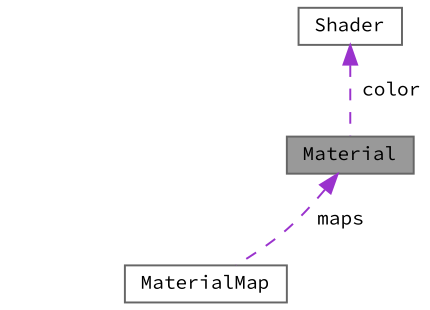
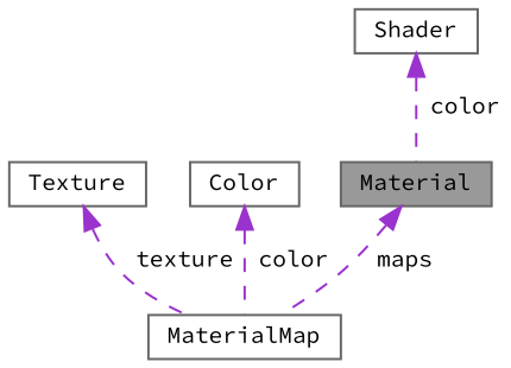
  digraph {
    fontname="Source Code Pro"
    node [color=gray40 fillcolor=white fontname="Source Code Pro" fontsize=10 shape=box style=filled]
    edge [color=darkorchid3 dir=back fontname="Source Code Pro" fontsize=10 labelfontname=Helvetica labelfontsize=10 style=dashed]
    n1 [fillcolor=grey60 fontcolor=black height=0.2 label=Material width=0.4]
    n2 [height=0.2 label=MaterialMap width=0.4]
    n3 [height=0.2 label=Shader width=0.4]
+   n4 [height=0.2 label=Texture width=0.4]
+   n5 [height=0.2 label=Color width=0.4]
    n1 -> n2 [label=" maps"]
    n3 -> n1 [label=" color"]
+   n4 -> n2 [label=" texture"]
+   n5 -> n2 [label=" color"]
  }
